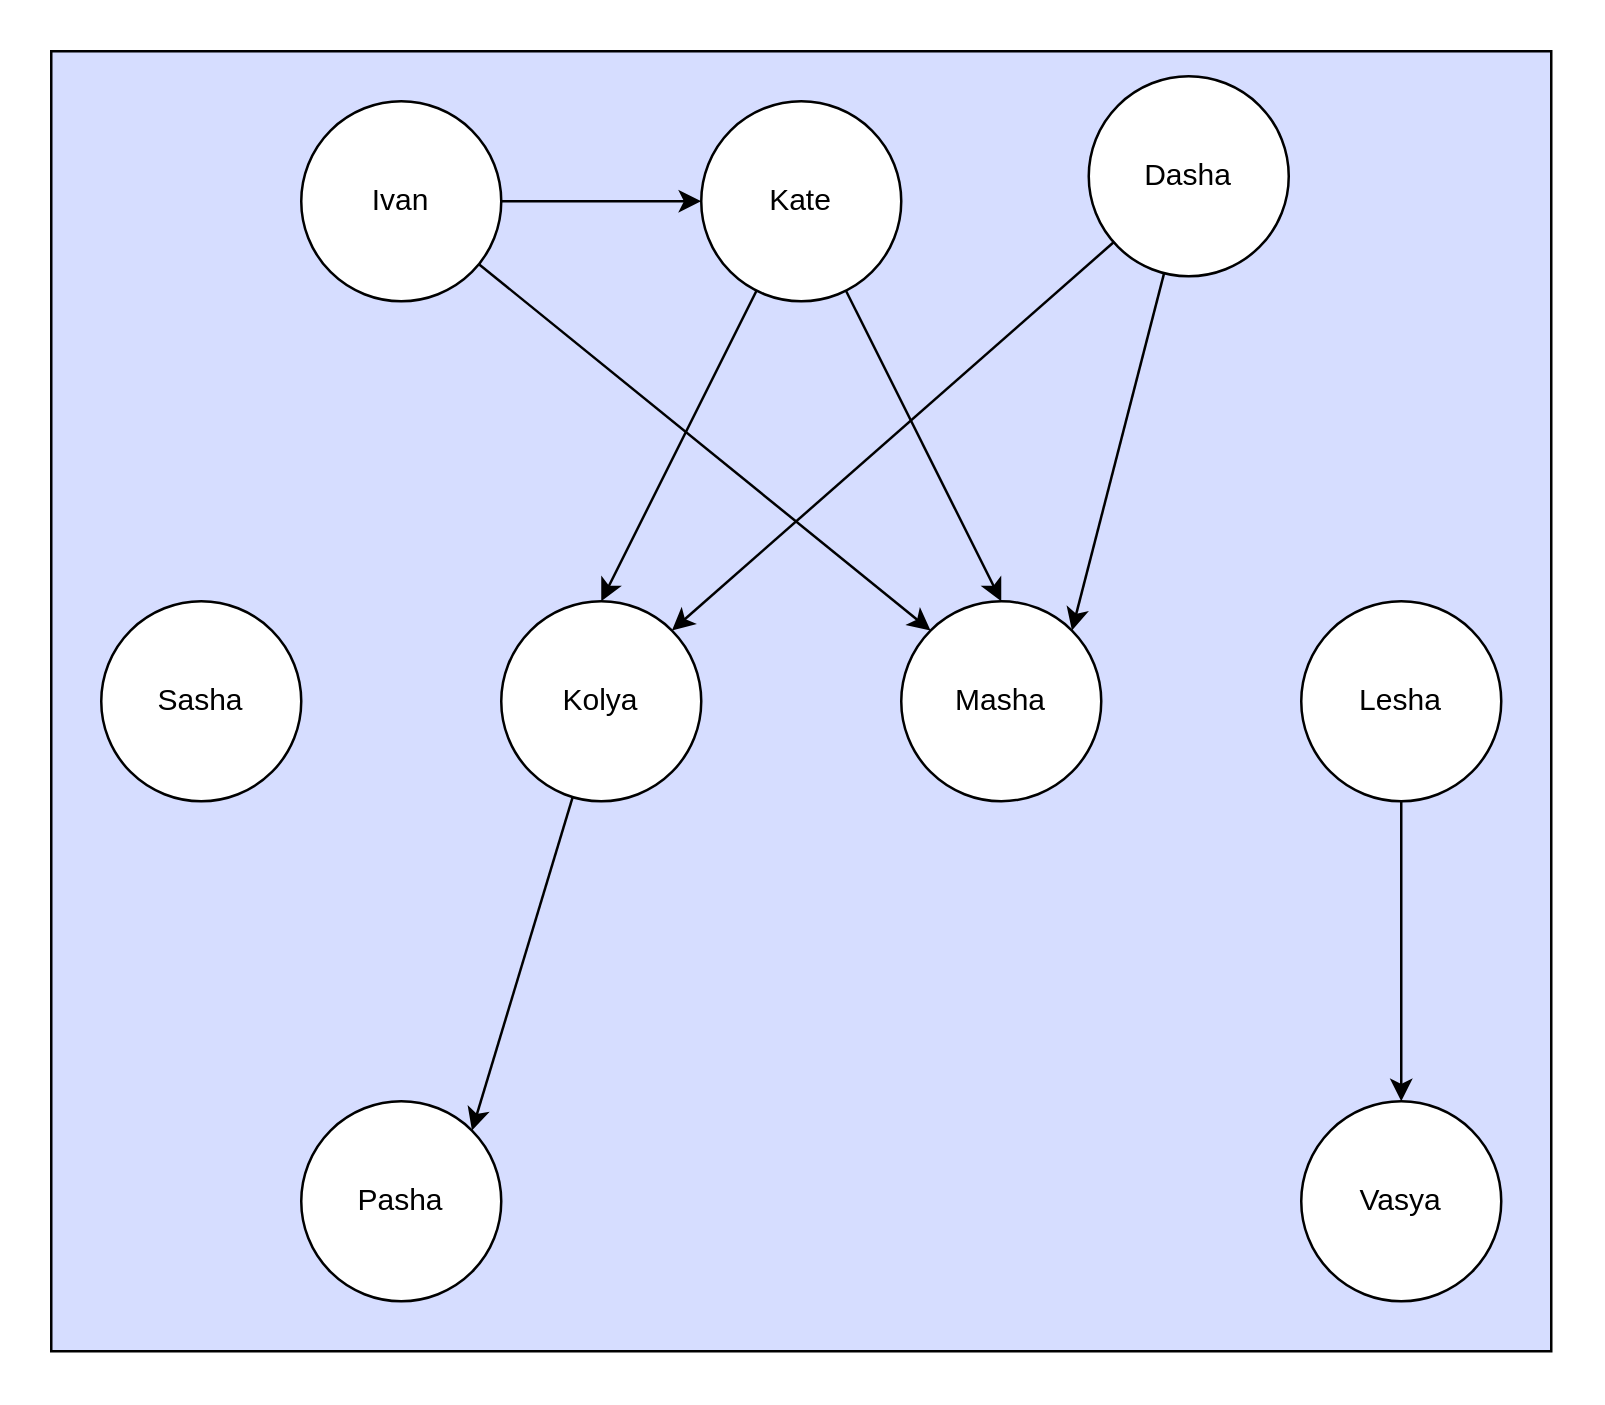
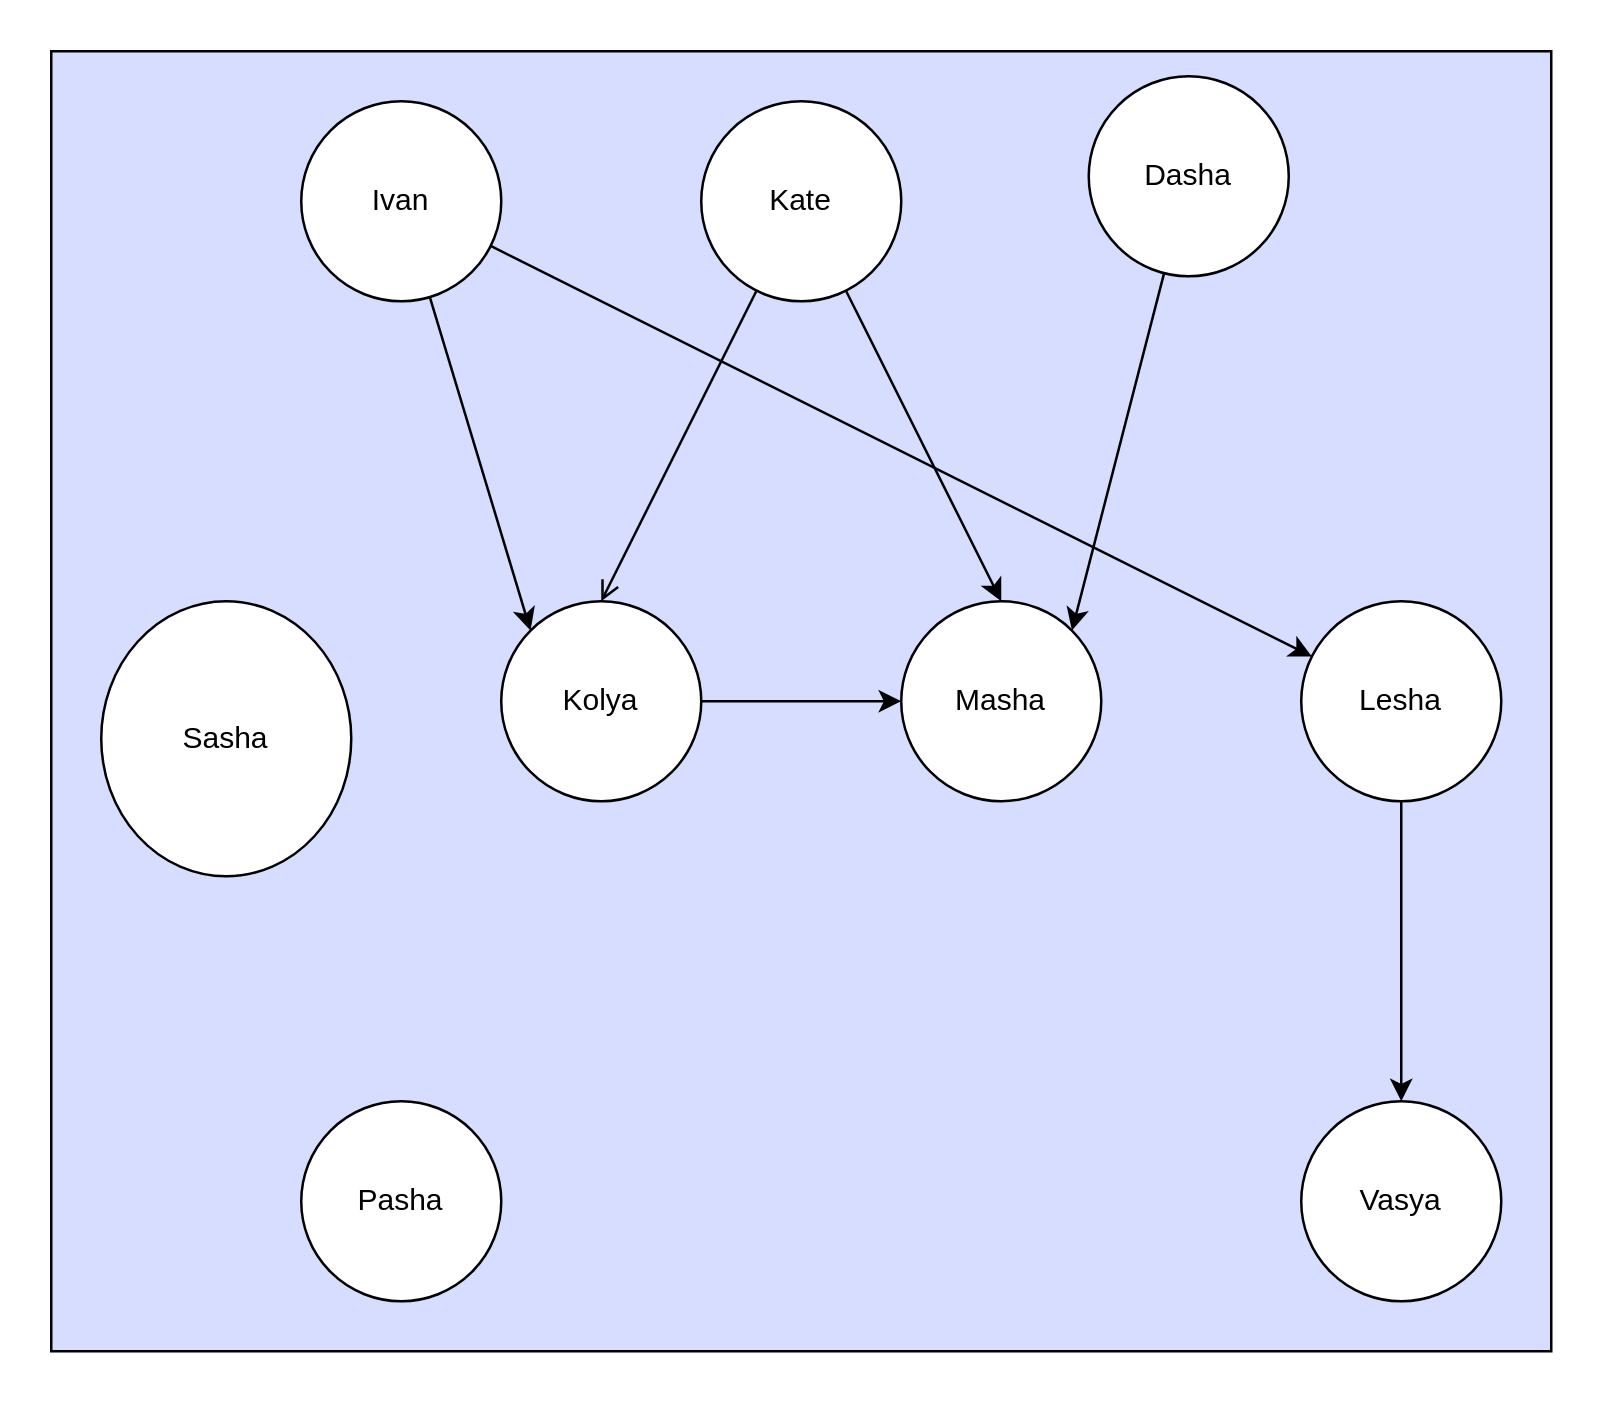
  <mxCell id="0" />
  <mxCell id="1" parent="0" />
  <mxCell id="2" value="" style="rounded=0;whiteSpace=wrap;html=1;fillColor=#D6DDFF;" vertex="1" parent="1"><mxGeometry x="20" y="20" width="600" height="520" as="geometry" /></mxCell>
- <mxCell id="3" style="rounded=0;orthogonalLoop=1;jettySize=auto;html=1;" edge="1" parent="1" source="5" target="8"><mxGeometry relative="1" as="geometry" /></mxCell>
- <mxCell id="4" style="rounded=0;orthogonalLoop=1;jettySize=auto;html=1;entryX=0;entryY=0;entryDx=0;entryDy=0;" edge="1" parent="1" source="5" target="14"><mxGeometry relative="1" as="geometry" /></mxCell>
+ <mxCell id="3" style="rounded=0;orthogonalLoop=1;jettySize=auto;html=1;entryX=0;entryY=0;entryDx=0;entryDy=0;" edge="1" parent="1" source="5" target="13"><mxGeometry relative="1" as="geometry" /></mxCell>
+ <mxCell id="4" style="rounded=0;orthogonalLoop=1;jettySize=auto;html=1;" edge="1" parent="1" source="5" target="19"><mxGeometry relative="1" as="geometry" /></mxCell>
  <mxCell id="5" value="Ivan" style="ellipse;whiteSpace=wrap;html=1;aspect=fixed;" vertex="1" parent="1"><mxGeometry x="120" y="40" width="80" height="80" as="geometry" /></mxCell>
- <mxCell id="6" style="rounded=0;orthogonalLoop=1;jettySize=auto;html=1;entryX=0.5;entryY=0;entryDx=0;entryDy=0;" edge="1" parent="1" source="8" target="13"><mxGeometry relative="1" as="geometry" /></mxCell>
+ <mxCell id="6" style="rounded=0;orthogonalLoop=1;jettySize=auto;html=1;entryX=0.5;entryY=0;entryDx=0;entryDy=0;endArrow=open;" edge="1" parent="1" source="8" target="13"><mxGeometry relative="1" as="geometry" /></mxCell>
  <mxCell id="7" style="rounded=0;orthogonalLoop=1;jettySize=auto;html=1;entryX=0.5;entryY=0;entryDx=0;entryDy=0;" edge="1" parent="1" source="8" target="14"><mxGeometry relative="1" as="geometry" /></mxCell>
  <mxCell id="8" value="Kate" style="ellipse;whiteSpace=wrap;html=1;aspect=fixed;" vertex="1" parent="1"><mxGeometry x="280" y="40" width="80" height="80" as="geometry" /></mxCell>
- <mxCell id="9" style="rounded=0;orthogonalLoop=1;jettySize=auto;html=1;entryX=1;entryY=0;entryDx=0;entryDy=0;" edge="1" parent="1" source="11" target="13"><mxGeometry relative="1" as="geometry" /></mxCell>
  <mxCell id="10" style="rounded=0;orthogonalLoop=1;jettySize=auto;html=1;entryX=1;entryY=0;entryDx=0;entryDy=0;" edge="1" parent="1" source="11" target="14"><mxGeometry relative="1" as="geometry" /></mxCell>
  <mxCell id="11" value="Dasha" style="ellipse;whiteSpace=wrap;html=1;aspect=fixed;" vertex="1" parent="1"><mxGeometry x="435" y="30" width="80" height="80" as="geometry" /></mxCell>
- <mxCell id="12" style="rounded=0;orthogonalLoop=1;jettySize=auto;html=1;entryX=1;entryY=0;entryDx=0;entryDy=0;" edge="1" parent="1" source="13" target="16"><mxGeometry relative="1" as="geometry" /></mxCell>
+ <mxCell id="12" style="rounded=0;orthogonalLoop=1;jettySize=auto;html=1;" edge="1" parent="1" source="13" target="14"><mxGeometry relative="1" as="geometry" /></mxCell>
  <mxCell id="13" value="Kolya" style="ellipse;whiteSpace=wrap;html=1;aspect=fixed;" vertex="1" parent="1"><mxGeometry x="200" y="240" width="80" height="80" as="geometry" /></mxCell>
  <mxCell id="14" value="Masha" style="ellipse;whiteSpace=wrap;html=1;aspect=fixed;" vertex="1" parent="1"><mxGeometry x="360" y="240" width="80" height="80" as="geometry" /></mxCell>
- <mxCell id="15" value="Sasha" style="ellipse;whiteSpace=wrap;html=1;aspect=fixed;" vertex="1" parent="1"><mxGeometry x="40" y="240" width="80" height="80" as="geometry" /></mxCell>
+ <mxCell id="15" value="Sasha" style="ellipse;whiteSpace=wrap;html=1;aspect=fixed;" vertex="1" parent="1"><mxGeometry x="40" y="240" width="100" height="110" as="geometry" /></mxCell>
  <mxCell id="16" value="Pasha" style="ellipse;whiteSpace=wrap;html=1;aspect=fixed;" vertex="1" parent="1"><mxGeometry x="120" y="440" width="80" height="80" as="geometry" /></mxCell>
  <mxCell id="17" value="Vasya" style="ellipse;whiteSpace=wrap;html=1;aspect=fixed;" vertex="1" parent="1"><mxGeometry x="520" y="440" width="80" height="80" as="geometry" /></mxCell>
  <mxCell id="18" style="edgeStyle=orthogonalEdgeStyle;rounded=0;orthogonalLoop=1;jettySize=auto;html=1;" edge="1" parent="1" source="19" target="17"><mxGeometry relative="1" as="geometry" /></mxCell>
  <mxCell id="19" value="Lesha" style="ellipse;whiteSpace=wrap;html=1;aspect=fixed;" vertex="1" parent="1"><mxGeometry x="520" y="240" width="80" height="80" as="geometry" /></mxCell>
